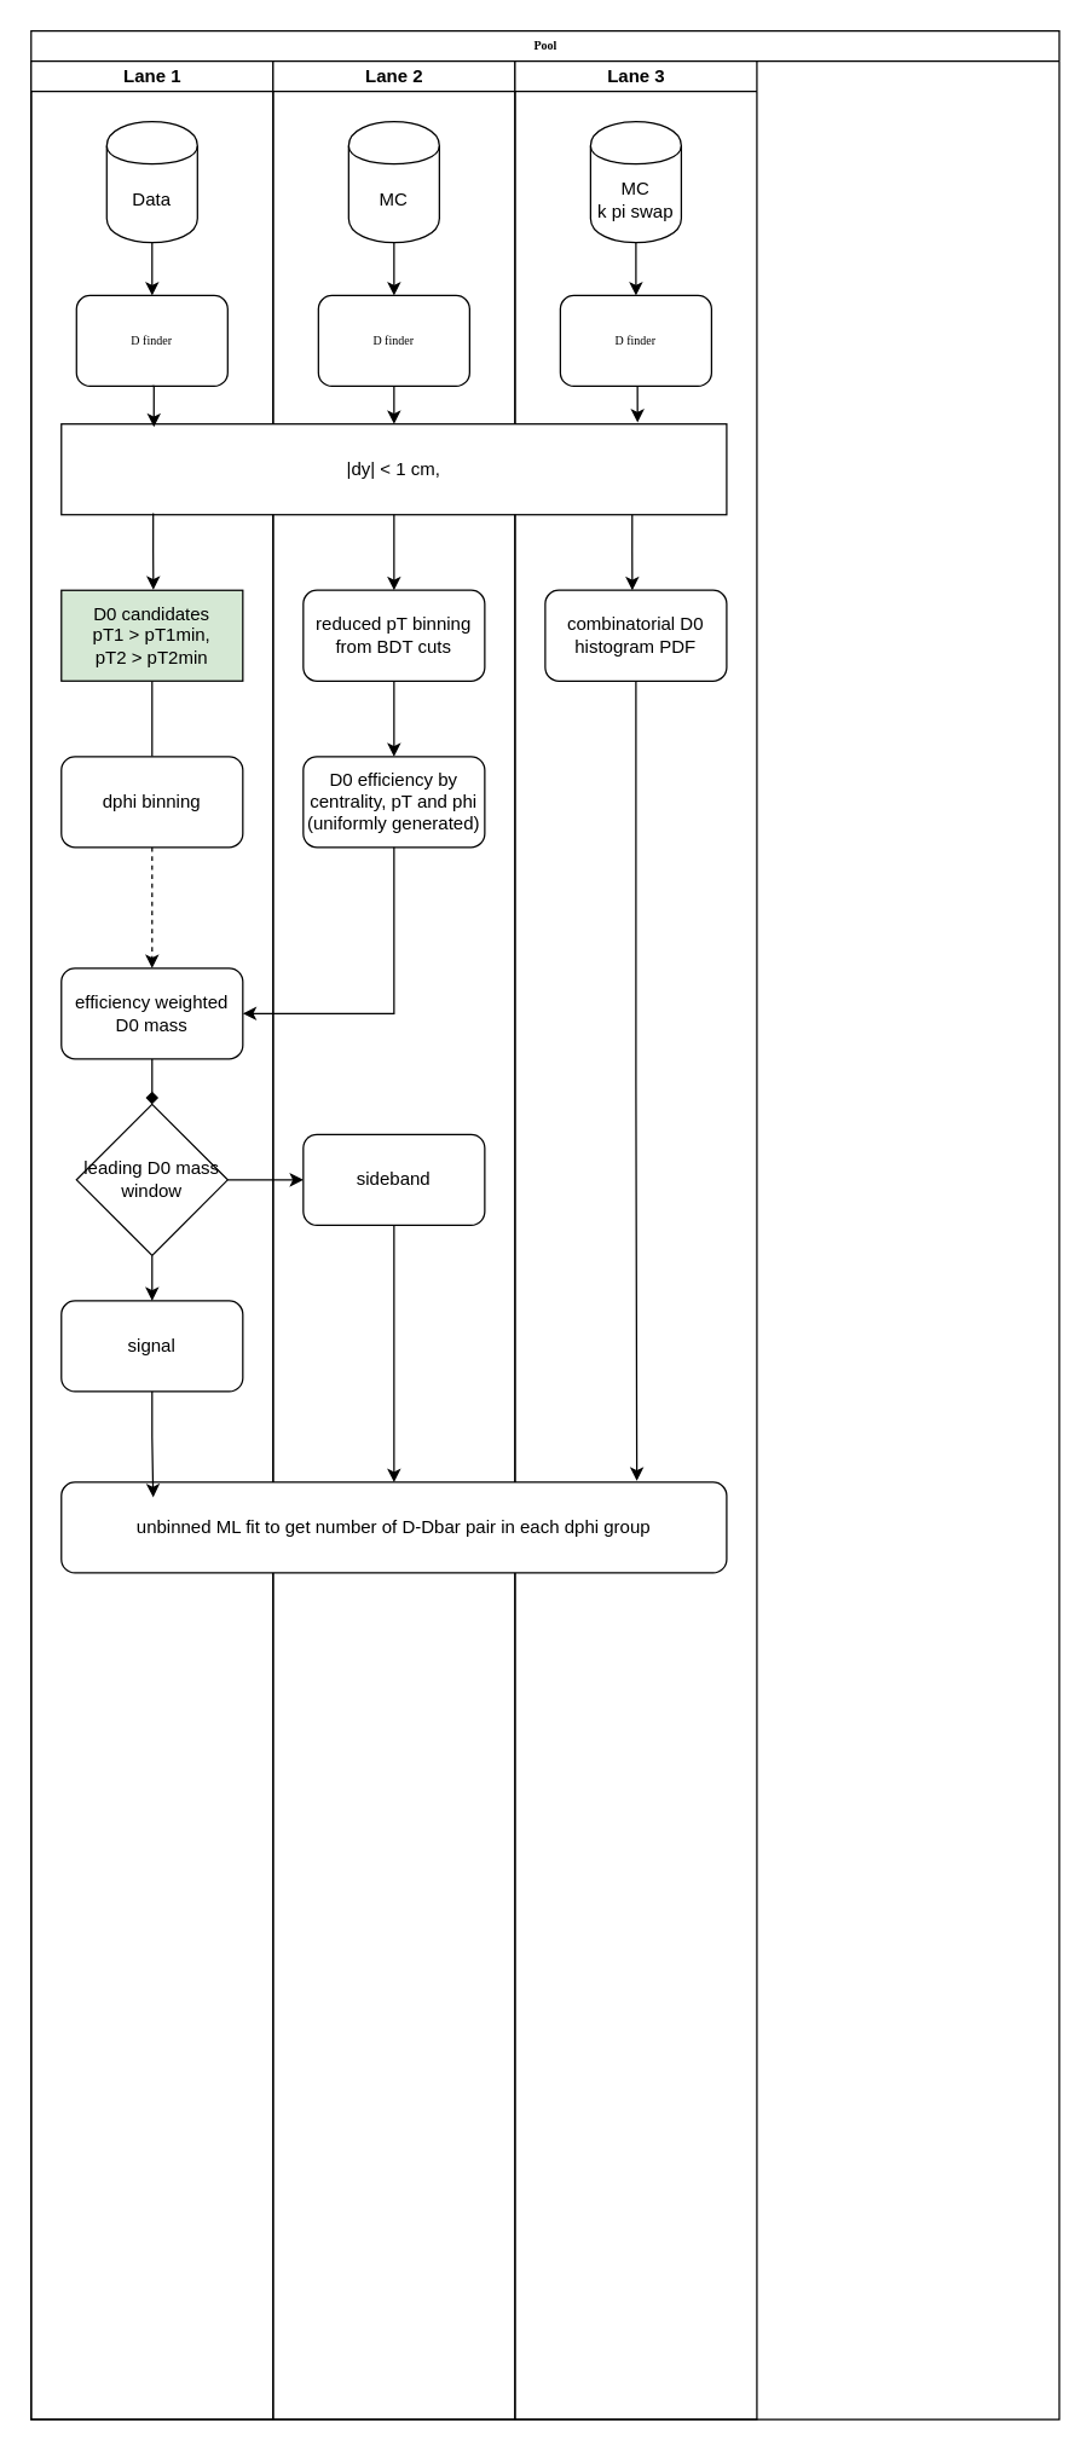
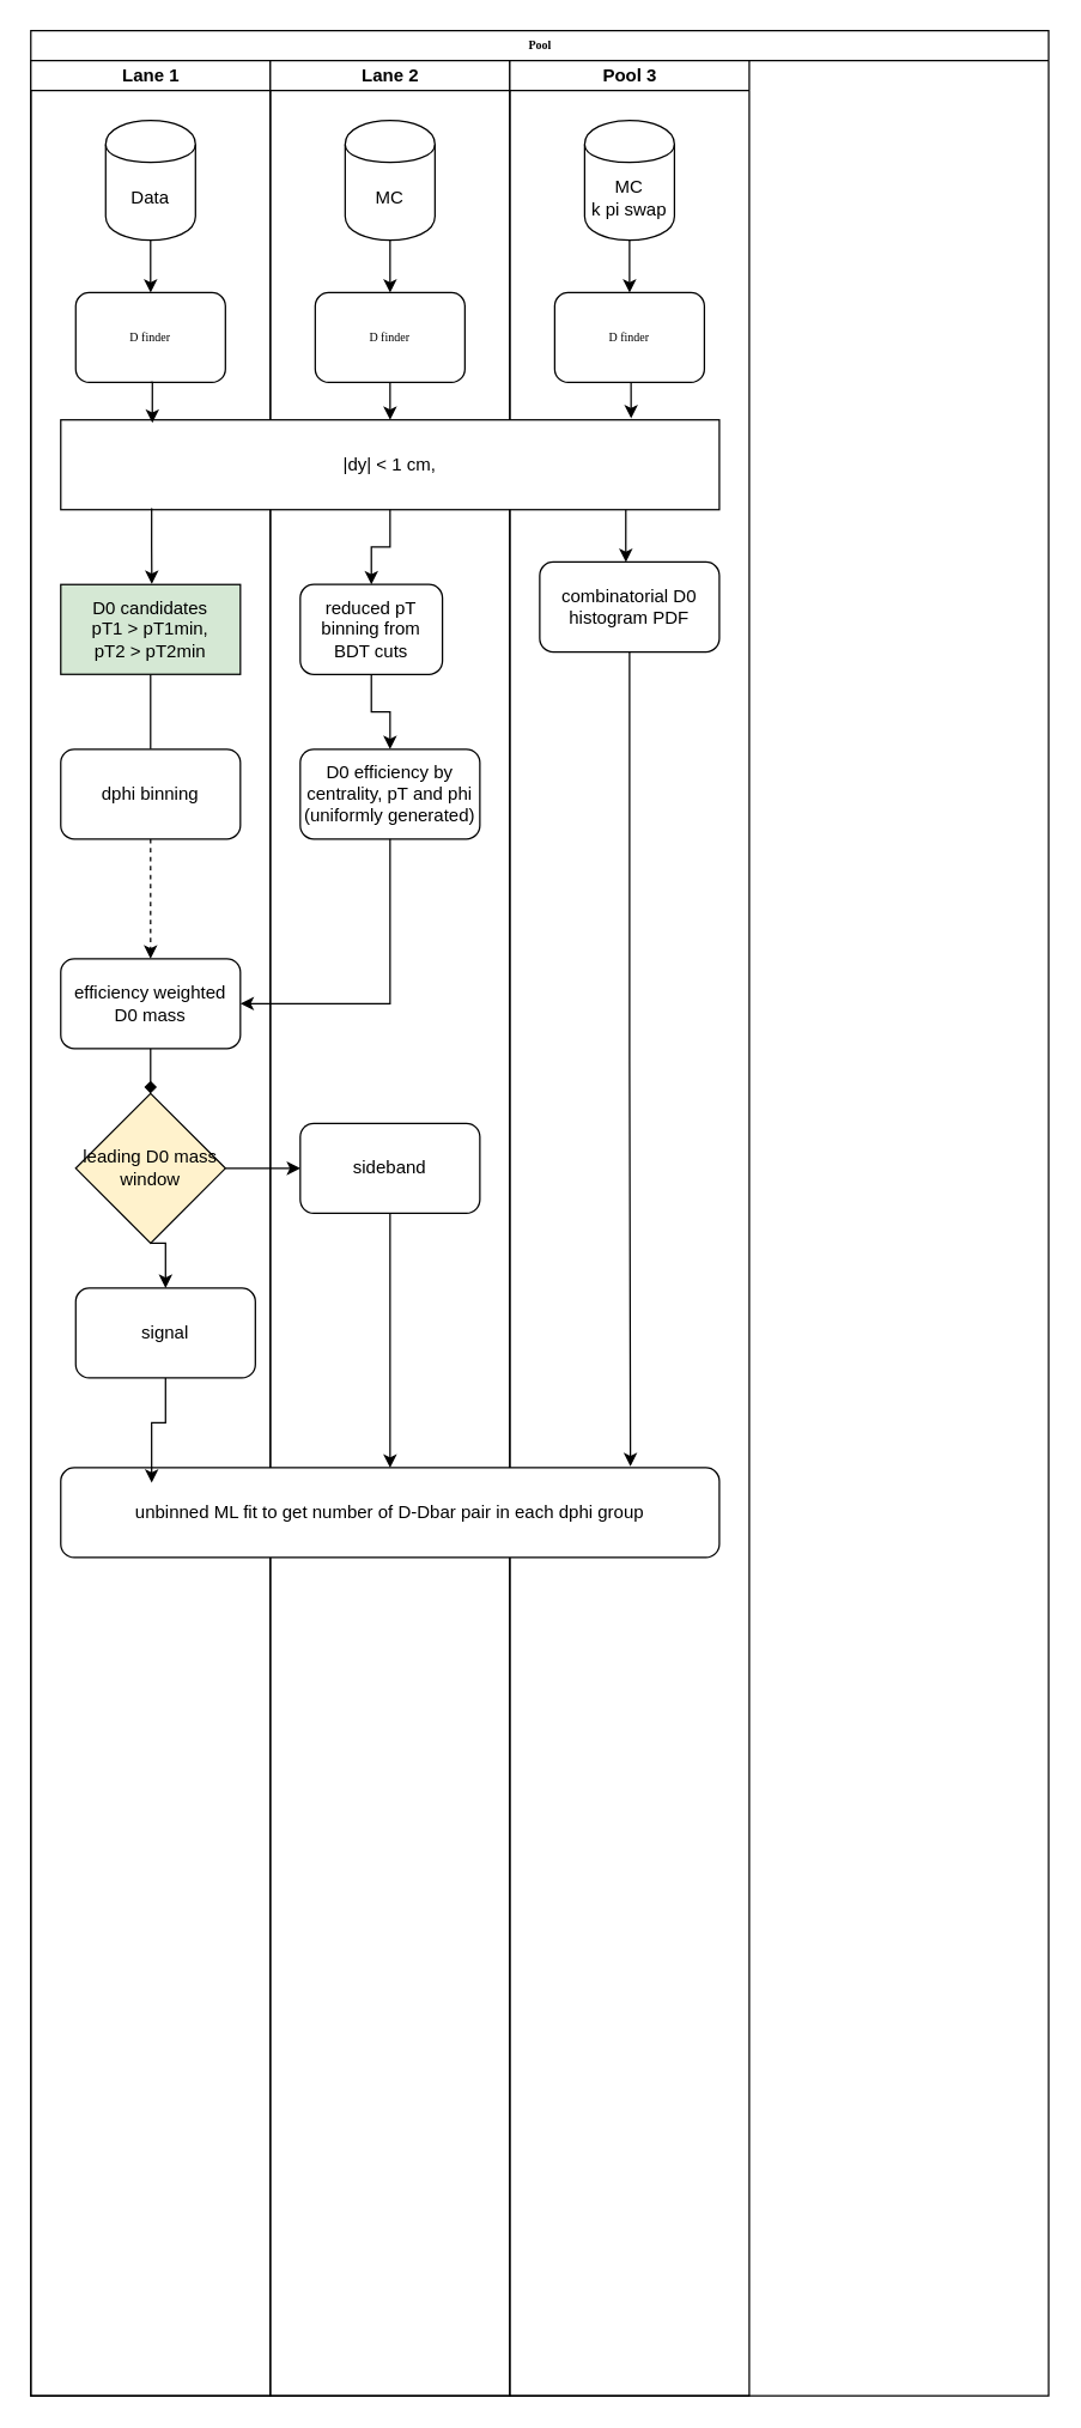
  <mxCell id="0" />
  <mxCell id="1" parent="0" />
  <mxCell id="2" value="Pool" style="swimlane;html=1;childLayout=stackLayout;startSize=20;rounded=0;shadow=0;labelBackgroundColor=none;strokeWidth=1;fontFamily=Verdana;fontSize=8;align=center;" parent="1" vertex="1"><mxGeometry x="20" y="20" width="680" height="1580" as="geometry" /></mxCell>
  <mxCell id="3" value="Lane 1" style="swimlane;html=1;startSize=20;" parent="2" vertex="1"><mxGeometry y="20" width="160" height="1560" as="geometry" /></mxCell>
  <mxCell id="4" style="edgeStyle=orthogonalEdgeStyle;rounded=0;orthogonalLoop=1;jettySize=auto;html=1;exitX=0.5;exitY=1;exitDx=0;exitDy=0;entryX=0.5;entryY=0;entryDx=0;entryDy=0;" edge="1" parent="3" source="6" target="5"><mxGeometry relative="1" as="geometry" /></mxCell>
  <mxCell id="5" value="D finder" style="rounded=1;whiteSpace=wrap;html=1;shadow=0;labelBackgroundColor=none;strokeWidth=1;fontFamily=Verdana;fontSize=8;align=center;" parent="3" vertex="1"><mxGeometry x="30" y="155" width="100" height="60" as="geometry" /></mxCell>
  <mxCell id="6" value="Data" style="shape=cylinder;whiteSpace=wrap;html=1;boundedLbl=1;backgroundOutline=1;" vertex="1" parent="3"><mxGeometry x="50" y="40" width="60" height="80" as="geometry" /></mxCell>
  <mxCell id="7" style="edgeStyle=orthogonalEdgeStyle;rounded=0;orthogonalLoop=1;jettySize=auto;html=1;exitX=0.5;exitY=1;exitDx=0;exitDy=0;entryX=0.5;entryY=0;entryDx=0;entryDy=0;endArrow=none;" edge="1" parent="3" source="8" target="10"><mxGeometry relative="1" as="geometry" /></mxCell>
  <mxCell id="8" value="&lt;div&gt;D0 candidates&lt;/div&gt;&lt;div&gt;pT1 &amp;gt; pT1min,&lt;/div&gt;&lt;div&gt;pT2 &amp;gt; pT2min&lt;br&gt;&lt;/div&gt;" style="rounded=0;whiteSpace=wrap;html=1;fillColor=#d5e8d4;" vertex="1" parent="3"><mxGeometry x="20" y="350" width="120" height="60" as="geometry" /></mxCell>
  <mxCell id="9" value="" style="edgeStyle=orthogonalEdgeStyle;rounded=0;orthogonalLoop=1;jettySize=auto;html=1;dashed=1;" edge="1" parent="3" source="10" target="12"><mxGeometry relative="1" as="geometry" /></mxCell>
  <mxCell id="10" value="dphi binning" style="rounded=1;whiteSpace=wrap;html=1;" vertex="1" parent="3"><mxGeometry x="20" y="460" width="120" height="60" as="geometry" /></mxCell>
  <mxCell id="11" style="edgeStyle=orthogonalEdgeStyle;rounded=0;orthogonalLoop=1;jettySize=auto;html=1;exitX=0.5;exitY=1;exitDx=0;exitDy=0;entryX=0.5;entryY=0;entryDx=0;entryDy=0;endArrow=diamond;" edge="1" parent="3" source="12" target="14"><mxGeometry relative="1" as="geometry" /></mxCell>
  <mxCell id="12" value="efficiency weighted D0 mass" style="rounded=1;whiteSpace=wrap;html=1;" vertex="1" parent="3"><mxGeometry x="20" y="600" width="120" height="60" as="geometry" /></mxCell>
  <mxCell id="13" style="edgeStyle=orthogonalEdgeStyle;rounded=0;orthogonalLoop=1;jettySize=auto;html=1;exitX=0.5;exitY=1;exitDx=0;exitDy=0;entryX=0.5;entryY=0;entryDx=0;entryDy=0;" edge="1" parent="3" source="14" target="15"><mxGeometry relative="1" as="geometry" /></mxCell>
- <mxCell id="14" value="leading D0 mass window" style="rhombus;whiteSpace=wrap;html=1;" vertex="1" parent="3"><mxGeometry x="30" y="690" width="100" height="100" as="geometry" /></mxCell>
- <mxCell id="15" value="signal " style="rounded=1;whiteSpace=wrap;html=1;" vertex="1" parent="3"><mxGeometry x="20" y="820" width="120" height="60" as="geometry" /></mxCell>
+ <mxCell id="14" value="leading D0 mass window" style="rhombus;whiteSpace=wrap;html=1;fillColor=#fff2cc;" vertex="1" parent="3"><mxGeometry x="30" y="690" width="100" height="100" as="geometry" /></mxCell>
+ <mxCell id="15" value="signal " style="rounded=1;whiteSpace=wrap;html=1;" vertex="1" parent="3"><mxGeometry x="30" y="820" width="120" height="60" as="geometry" /></mxCell>
  <mxCell id="16" value="Lane 2" style="swimlane;html=1;startSize=20;" parent="2" vertex="1"><mxGeometry x="160" y="20" width="160" height="1560" as="geometry" /></mxCell>
  <mxCell id="17" value="D finder" style="rounded=1;whiteSpace=wrap;html=1;shadow=0;labelBackgroundColor=none;strokeWidth=1;fontFamily=Verdana;fontSize=8;align=center;" vertex="1" parent="16"><mxGeometry x="30" y="155" width="100" height="60" as="geometry" /></mxCell>
  <mxCell id="18" value="MC" style="shape=cylinder;whiteSpace=wrap;html=1;boundedLbl=1;backgroundOutline=1;" vertex="1" parent="16"><mxGeometry x="50" y="40" width="60" height="80" as="geometry" /></mxCell>
  <mxCell id="19" style="edgeStyle=orthogonalEdgeStyle;rounded=0;orthogonalLoop=1;jettySize=auto;html=1;exitX=0.5;exitY=1;exitDx=0;exitDy=0;entryX=0.5;entryY=0;entryDx=0;entryDy=0;" edge="1" parent="16" source="18" target="17"><mxGeometry relative="1" as="geometry"><mxPoint x="80" y="150" as="targetPoint" /></mxGeometry></mxCell>
  <mxCell id="20" value="" style="edgeStyle=orthogonalEdgeStyle;rounded=0;orthogonalLoop=1;jettySize=auto;html=1;" edge="1" parent="16" source="22" target="21"><mxGeometry relative="1" as="geometry" /></mxCell>
  <mxCell id="21" value="D0 efficiency by centrality, pT and phi (uniformly generated)" style="rounded=1;whiteSpace=wrap;html=1;" vertex="1" parent="16"><mxGeometry x="20" y="460" width="120" height="60" as="geometry" /></mxCell>
- <mxCell id="22" value="reduced pT binning from BDT cuts" style="rounded=1;whiteSpace=wrap;html=1;" vertex="1" parent="16"><mxGeometry x="20" y="350" width="120" height="60" as="geometry" /></mxCell>
+ <mxCell id="22" value="reduced pT binning from BDT cuts" style="rounded=1;whiteSpace=wrap;html=1;" vertex="1" parent="16"><mxGeometry x="20" y="350" width="95" height="60" as="geometry" /></mxCell>
  <mxCell id="23" value="sideband" style="rounded=1;whiteSpace=wrap;html=1;" vertex="1" parent="16"><mxGeometry x="20" y="710" width="120" height="60" as="geometry" /></mxCell>
- <mxCell id="24" value="Lane 3" style="swimlane;html=1;startSize=20;" parent="2" vertex="1"><mxGeometry x="320" y="20" width="160" height="1560" as="geometry" /></mxCell>
+ <mxCell id="24" value="Pool 3" style="swimlane;html=1;startSize=20;" parent="2" vertex="1"><mxGeometry x="320" y="20" width="160" height="1560" as="geometry" /></mxCell>
  <mxCell id="25" style="edgeStyle=orthogonalEdgeStyle;rounded=0;orthogonalLoop=1;jettySize=auto;html=1;entryX=0.48;entryY=0;entryDx=0;entryDy=0;entryPerimeter=0;exitX=0.858;exitY=1;exitDx=0;exitDy=0;exitPerimeter=0;" edge="1" parent="24" source="26" target="32"><mxGeometry relative="1" as="geometry"><mxPoint x="79" y="300" as="sourcePoint" /><Array as="points"><mxPoint x="78" y="325" /><mxPoint x="78" y="325" /></Array></mxGeometry></mxCell>
  <mxCell id="26" value="|dy| &amp;lt; 1 cm, " style="rounded=0;whiteSpace=wrap;html=1;" vertex="1" parent="24"><mxGeometry x="-300" y="240" width="440" height="60" as="geometry" /></mxCell>
  <mxCell id="27" value="&lt;div&gt;MC&lt;/div&gt;&lt;div&gt;k pi swap&lt;br&gt;&lt;/div&gt;" style="shape=cylinder;whiteSpace=wrap;html=1;boundedLbl=1;backgroundOutline=1;" vertex="1" parent="24"><mxGeometry x="50" y="40" width="60" height="80" as="geometry" /></mxCell>
  <mxCell id="28" style="edgeStyle=orthogonalEdgeStyle;rounded=0;orthogonalLoop=1;jettySize=auto;html=1;exitX=0.5;exitY=1;exitDx=0;exitDy=0;entryX=0.866;entryY=-0.017;entryDx=0;entryDy=0;entryPerimeter=0;" edge="1" parent="24" source="29" target="26"><mxGeometry relative="1" as="geometry" /></mxCell>
  <mxCell id="29" value="D finder" style="rounded=1;whiteSpace=wrap;html=1;shadow=0;labelBackgroundColor=none;strokeWidth=1;fontFamily=Verdana;fontSize=8;align=center;" vertex="1" parent="24"><mxGeometry x="30" y="155" width="100" height="60" as="geometry" /></mxCell>
  <mxCell id="30" style="edgeStyle=orthogonalEdgeStyle;rounded=0;orthogonalLoop=1;jettySize=auto;html=1;exitX=0.5;exitY=1;exitDx=0;exitDy=0;entryX=0.5;entryY=0;entryDx=0;entryDy=0;" edge="1" parent="24" source="27" target="29"><mxGeometry relative="1" as="geometry"><mxPoint x="80" y="150" as="targetPoint" /></mxGeometry></mxCell>
  <mxCell id="31" style="edgeStyle=orthogonalEdgeStyle;rounded=0;orthogonalLoop=1;jettySize=auto;html=1;exitX=0.5;exitY=1;exitDx=0;exitDy=0;entryX=0.865;entryY=-0.015;entryDx=0;entryDy=0;entryPerimeter=0;" edge="1" parent="24" source="32" target="33"><mxGeometry relative="1" as="geometry" /></mxCell>
- <mxCell id="32" value="combinatorial D0 histogram PDF" style="rounded=1;whiteSpace=wrap;html=1;" vertex="1" parent="24"><mxGeometry x="20" y="350" width="120" height="60" as="geometry" /></mxCell>
+ <mxCell id="32" value="combinatorial D0 histogram PDF" style="rounded=1;whiteSpace=wrap;html=1;" vertex="1" parent="24"><mxGeometry x="20" y="335" width="120" height="60" as="geometry" /></mxCell>
  <mxCell id="33" value="unbinned ML fit to get number of D-Dbar pair in each dphi group " style="rounded=1;whiteSpace=wrap;html=1;" vertex="1" parent="24"><mxGeometry x="-300" y="940" width="440" height="60" as="geometry" /></mxCell>
  <mxCell id="34" style="edgeStyle=orthogonalEdgeStyle;rounded=0;orthogonalLoop=1;jettySize=auto;html=1;exitX=0.5;exitY=1;exitDx=0;exitDy=0;entryX=0.139;entryY=0.033;entryDx=0;entryDy=0;entryPerimeter=0;" edge="1" parent="2" source="5" target="26"><mxGeometry relative="1" as="geometry" /></mxCell>
  <mxCell id="35" style="edgeStyle=orthogonalEdgeStyle;rounded=0;orthogonalLoop=1;jettySize=auto;html=1;exitX=0.5;exitY=1;exitDx=0;exitDy=0;entryX=0.5;entryY=0;entryDx=0;entryDy=0;" edge="1" parent="2" source="17" target="26"><mxGeometry relative="1" as="geometry" /></mxCell>
  <mxCell id="36" style="edgeStyle=orthogonalEdgeStyle;rounded=0;orthogonalLoop=1;jettySize=auto;html=1;exitX=0.5;exitY=1;exitDx=0;exitDy=0;entryX=0.5;entryY=0;entryDx=0;entryDy=0;" edge="1" parent="2" source="26" target="22"><mxGeometry relative="1" as="geometry" /></mxCell>
  <mxCell id="37" style="edgeStyle=orthogonalEdgeStyle;rounded=0;orthogonalLoop=1;jettySize=auto;html=1;entryX=0.507;entryY=-0.006;entryDx=0;entryDy=0;exitX=0.138;exitY=0.982;exitDx=0;exitDy=0;exitPerimeter=0;entryPerimeter=0;" edge="1" parent="2" source="26" target="8"><mxGeometry relative="1" as="geometry"><mxPoint x="80" y="321" as="sourcePoint" /></mxGeometry></mxCell>
  <mxCell id="38" style="edgeStyle=orthogonalEdgeStyle;rounded=0;orthogonalLoop=1;jettySize=auto;html=1;exitX=0.5;exitY=1;exitDx=0;exitDy=0;entryX=1;entryY=0.5;entryDx=0;entryDy=0;" edge="1" parent="2" source="21" target="12"><mxGeometry relative="1" as="geometry" /></mxCell>
  <mxCell id="39" style="edgeStyle=orthogonalEdgeStyle;rounded=0;orthogonalLoop=1;jettySize=auto;html=1;exitX=1;exitY=0.5;exitDx=0;exitDy=0;entryX=0;entryY=0.5;entryDx=0;entryDy=0;" edge="1" parent="2" source="14" target="23"><mxGeometry relative="1" as="geometry" /></mxCell>
  <mxCell id="40" style="edgeStyle=orthogonalEdgeStyle;rounded=0;orthogonalLoop=1;jettySize=auto;html=1;exitX=0.5;exitY=1;exitDx=0;exitDy=0;entryX=0.138;entryY=0.167;entryDx=0;entryDy=0;entryPerimeter=0;" edge="1" parent="2" source="15" target="33"><mxGeometry relative="1" as="geometry" /></mxCell>
  <mxCell id="41" style="edgeStyle=orthogonalEdgeStyle;rounded=0;orthogonalLoop=1;jettySize=auto;html=1;exitX=0.5;exitY=1;exitDx=0;exitDy=0;entryX=0.5;entryY=0;entryDx=0;entryDy=0;" edge="1" parent="2" source="23" target="33"><mxGeometry relative="1" as="geometry" /></mxCell>
